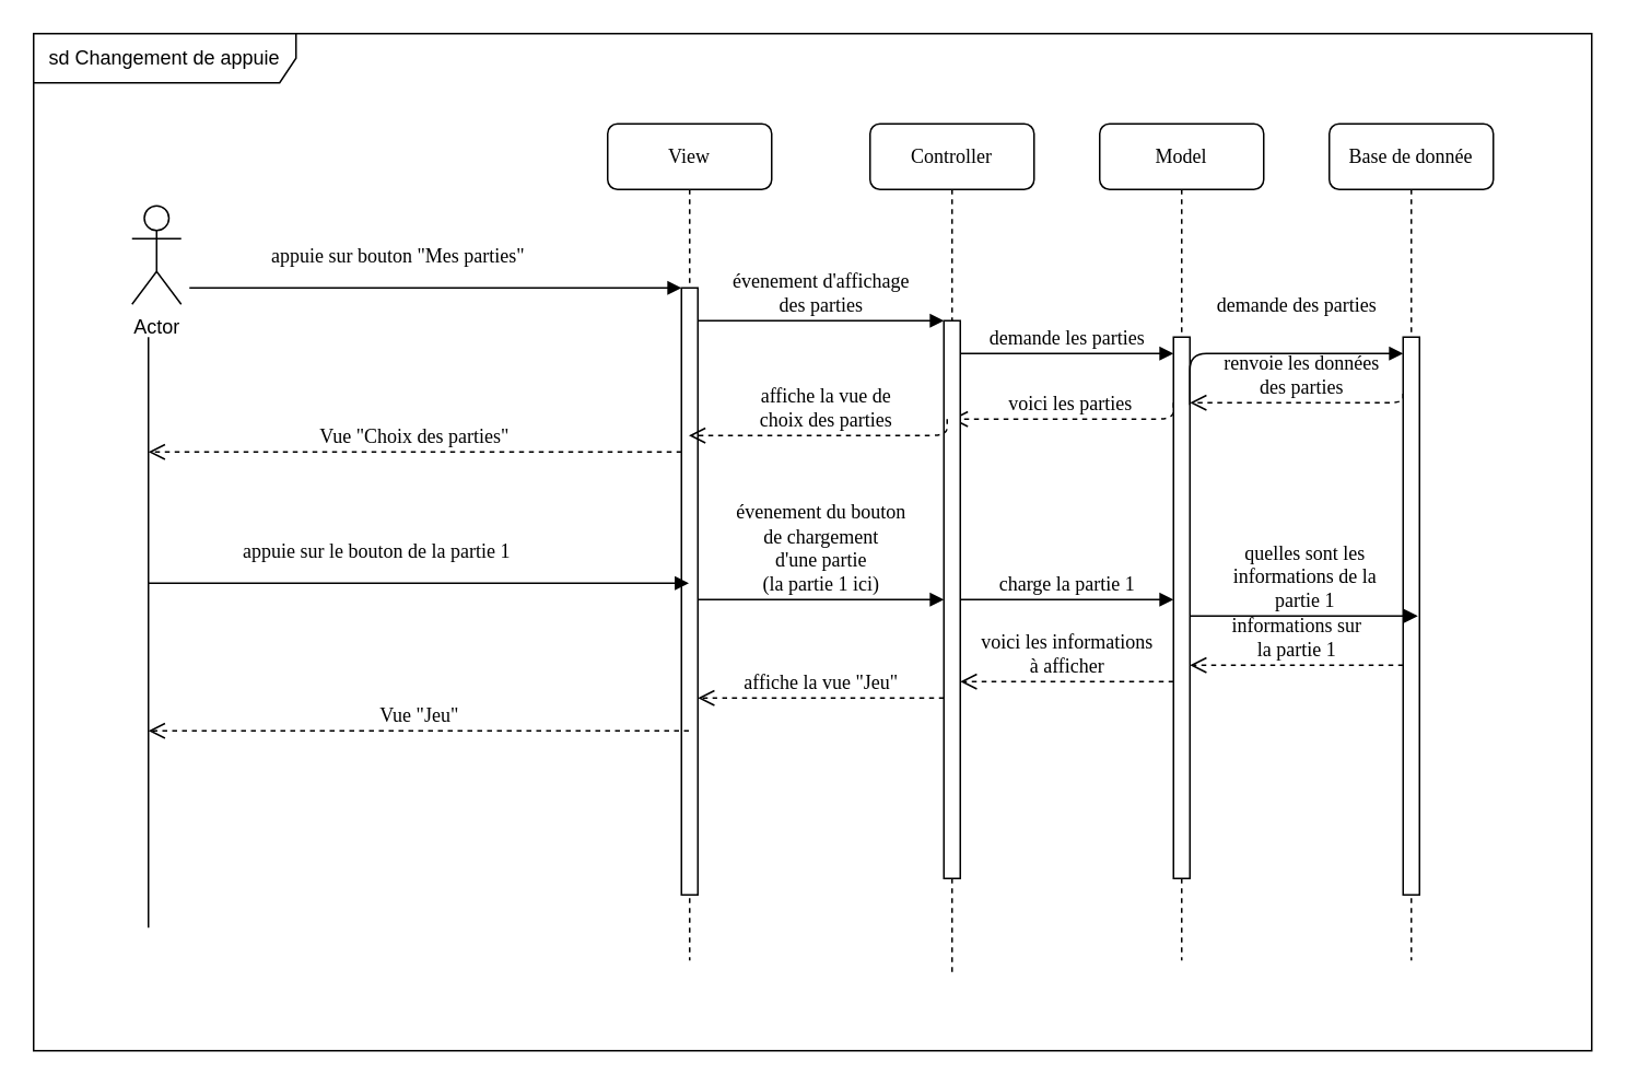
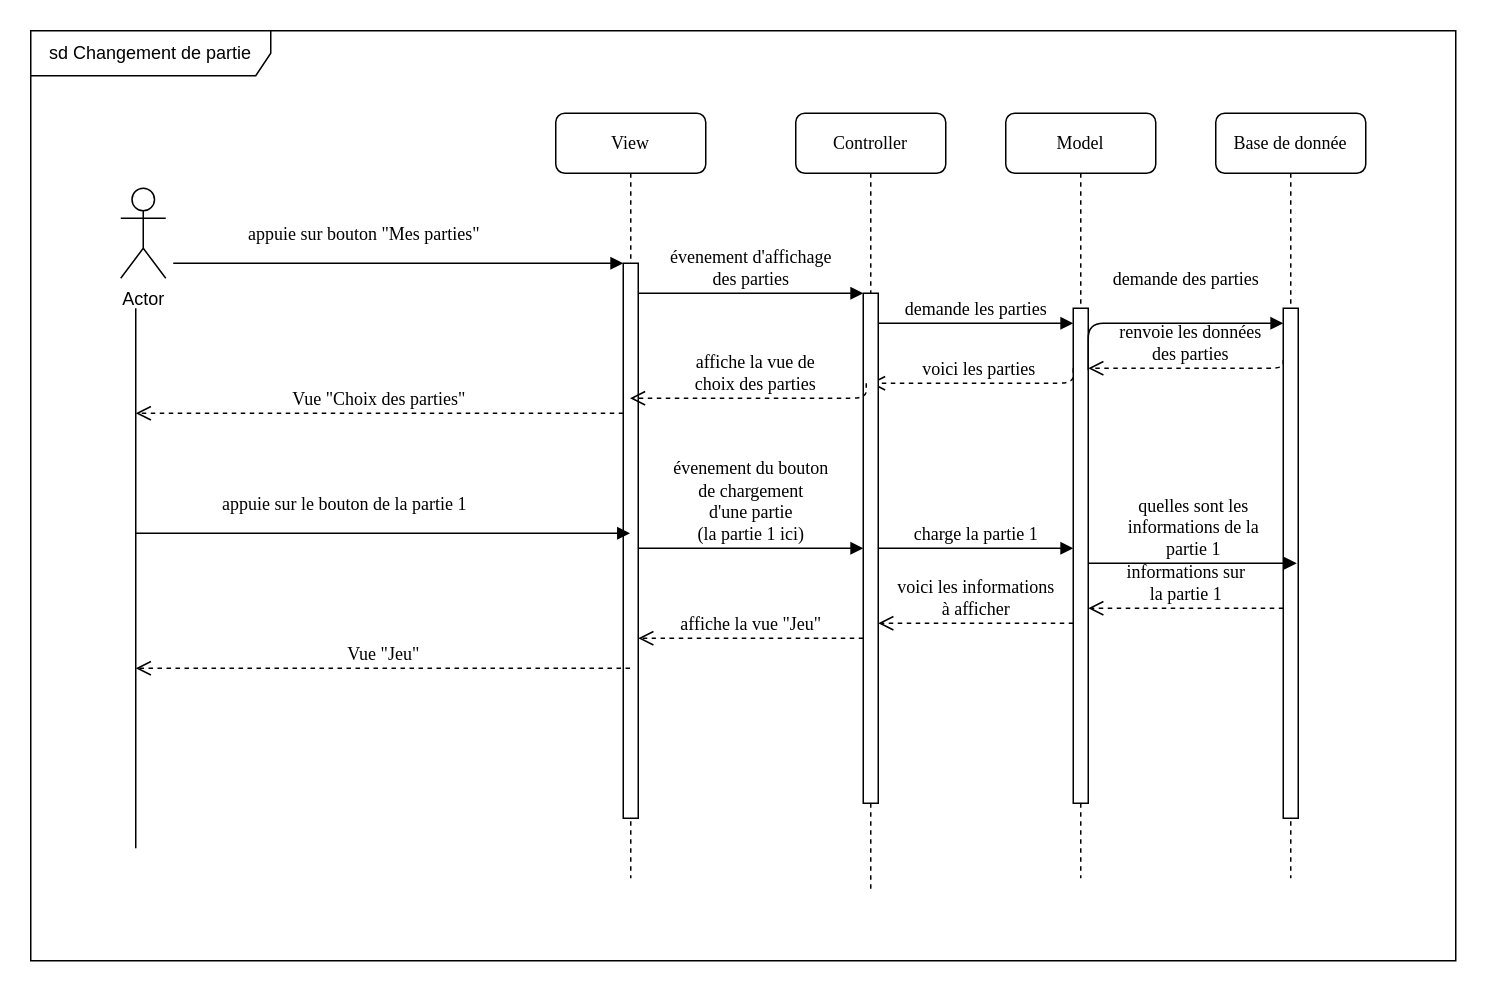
  <mxCell id="0" />
  <mxCell id="1" parent="0" />
  <mxCell id="2" value="View" style="shape=umlLifeline;perimeter=lifelinePerimeter;whiteSpace=wrap;html=1;container=1;collapsible=0;recursiveResize=0;outlineConnect=0;rounded=1;shadow=0;comic=0;labelBackgroundColor=none;strokeWidth=1;fontFamily=Verdana;fontSize=12;align=center;" parent="1" vertex="1"><mxGeometry x="370" y="75" width="100" height="510" as="geometry" /></mxCell>
  <mxCell id="3" value="" style="html=1;points=[];perimeter=orthogonalPerimeter;rounded=0;shadow=0;comic=0;labelBackgroundColor=none;strokeWidth=1;fontFamily=Verdana;fontSize=12;align=center;" parent="2" vertex="1"><mxGeometry x="45" y="100" width="10" height="370" as="geometry" /></mxCell>
  <mxCell id="4" value="voici les parties" style="html=1;verticalAlign=bottom;endArrow=open;dashed=1;endSize=8;labelBackgroundColor=none;fontFamily=Verdana;fontSize=12;edgeStyle=elbowEdgeStyle;elbow=vertical;" parent="2" target="6" edge="1"><mxGeometry relative="1" as="geometry"><mxPoint x="-374.5" y="170" as="targetPoint" /><Array as="points"><mxPoint x="300" y="180" /><mxPoint x="205.5" y="170" /><mxPoint x="65.5" y="170" /></Array><mxPoint x="345" y="170" as="sourcePoint" /></mxGeometry></mxCell>
  <mxCell id="5" value="&lt;div&gt;évenement du bouton&lt;/div&gt;&lt;div&gt; de chargement&lt;/div&gt;&lt;div&gt; d'une partie &lt;br&gt;&lt;/div&gt;&lt;div&gt;(la partie 1 ici)&lt;br&gt;&lt;/div&gt;" style="html=1;verticalAlign=bottom;endArrow=block;entryX=0;entryY=0;labelBackgroundColor=none;fontFamily=Verdana;fontSize=12;edgeStyle=elbowEdgeStyle;elbow=vertical;" parent="2" edge="1"><mxGeometry relative="1" as="geometry"><mxPoint x="55" y="290" as="sourcePoint" /><mxPoint x="205" y="290" as="targetPoint" /></mxGeometry></mxCell>
  <mxCell id="6" value="Controller" style="shape=umlLifeline;perimeter=lifelinePerimeter;whiteSpace=wrap;html=1;container=1;collapsible=0;recursiveResize=0;outlineConnect=0;rounded=1;shadow=0;comic=0;labelBackgroundColor=none;strokeWidth=1;fontFamily=Verdana;fontSize=12;align=center;" parent="1" vertex="1"><mxGeometry x="530" y="75" width="100" height="520" as="geometry" /></mxCell>
  <mxCell id="7" value="" style="html=1;points=[];perimeter=orthogonalPerimeter;rounded=0;shadow=0;comic=0;labelBackgroundColor=none;strokeWidth=1;fontFamily=Verdana;fontSize=12;align=center;" parent="6" vertex="1"><mxGeometry x="45" y="120" width="10" height="340" as="geometry" /></mxCell>
  <mxCell id="8" value="Model" style="shape=umlLifeline;perimeter=lifelinePerimeter;whiteSpace=wrap;html=1;container=1;collapsible=0;recursiveResize=0;outlineConnect=0;rounded=1;shadow=0;comic=0;labelBackgroundColor=none;strokeWidth=1;fontFamily=Verdana;fontSize=12;align=center;" parent="1" vertex="1"><mxGeometry x="670" y="75" width="100" height="510" as="geometry" /></mxCell>
  <mxCell id="9" value="" style="html=1;points=[];perimeter=orthogonalPerimeter;rounded=0;shadow=0;comic=0;labelBackgroundColor=none;strokeWidth=1;fontFamily=Verdana;fontSize=12;align=center;" parent="8" vertex="1"><mxGeometry x="45" y="130" width="10" height="330" as="geometry" /></mxCell>
  <mxCell id="10" value="&lt;div&gt;informations sur &lt;br&gt;&lt;/div&gt;&lt;div&gt;la partie 1&lt;br&gt;&lt;/div&gt;" style="html=1;verticalAlign=bottom;endArrow=open;dashed=1;endSize=8;labelBackgroundColor=none;fontFamily=Verdana;fontSize=12;edgeStyle=elbowEdgeStyle;elbow=vertical;" parent="8" target="9" edge="1"><mxGeometry relative="1" as="geometry"><mxPoint x="24.5" y="330" as="targetPoint" /><Array as="points"><mxPoint x="45" y="330" /><mxPoint x="-95" y="330" /></Array><mxPoint x="185" y="330" as="sourcePoint" /></mxGeometry></mxCell>
  <mxCell id="11" value="demande les parties" style="html=1;verticalAlign=bottom;endArrow=block;labelBackgroundColor=none;fontFamily=Verdana;fontSize=12;edgeStyle=elbowEdgeStyle;elbow=vertical;" parent="1" source="7" edge="1"><mxGeometry relative="1" as="geometry"><mxPoint x="640" y="215" as="sourcePoint" /><Array as="points"><mxPoint x="590" y="215" /></Array><mxPoint x="715" y="215" as="targetPoint" /></mxGeometry></mxCell>
  <mxCell id="12" value="appuie sur bouton &quot;Mes parties&quot;" style="html=1;verticalAlign=bottom;endArrow=block;entryX=0;entryY=0;labelBackgroundColor=none;fontFamily=Verdana;fontSize=12;edgeStyle=elbowEdgeStyle;elbow=vertical;" parent="1" target="3" edge="1"><mxGeometry x="-0.154" y="10" relative="1" as="geometry"><mxPoint x="115" y="175" as="sourcePoint" /><mxPoint as="offset" /></mxGeometry></mxCell>
  <mxCell id="13" value="&lt;div&gt;évenement d'affichage&lt;/div&gt;&lt;div&gt; des parties&lt;/div&gt;" style="html=1;verticalAlign=bottom;endArrow=block;entryX=0;entryY=0;labelBackgroundColor=none;fontFamily=Verdana;fontSize=12;edgeStyle=elbowEdgeStyle;elbow=vertical;" parent="1" source="3" target="7" edge="1"><mxGeometry relative="1" as="geometry"><mxPoint x="500" y="195" as="sourcePoint" /></mxGeometry></mxCell>
  <mxCell id="14" value="Actor" style="shape=umlActor;verticalLabelPosition=bottom;verticalAlign=top;html=1;outlineConnect=0;" parent="1" vertex="1"><mxGeometry x="80" y="125" width="30" height="60" as="geometry" /></mxCell>
  <mxCell id="15" value="" style="endArrow=none;html=1;rounded=0;" parent="1" edge="1"><mxGeometry width="50" height="50" relative="1" as="geometry"><mxPoint x="90" y="565" as="sourcePoint" /><mxPoint x="90" y="205" as="targetPoint" /></mxGeometry></mxCell>
  <mxCell id="16" value="&lt;div&gt;affiche la vue de&lt;/div&gt;&lt;div&gt;choix des parties&lt;br&gt;&lt;/div&gt;" style="html=1;verticalAlign=bottom;endArrow=open;dashed=1;endSize=8;labelBackgroundColor=none;fontFamily=Verdana;fontSize=12;edgeStyle=elbowEdgeStyle;elbow=vertical;" parent="1" target="2" edge="1"><mxGeometry relative="1" as="geometry"><mxPoint x="444" y="255" as="targetPoint" /><Array as="points"><mxPoint x="530" y="265" /><mxPoint x="440" y="255" /><mxPoint x="300" y="255" /></Array><mxPoint x="577" y="255" as="sourcePoint" /></mxGeometry></mxCell>
  <mxCell id="17" value="Vue &quot;Choix des parties&quot;" style="html=1;verticalAlign=bottom;endArrow=open;dashed=1;endSize=8;labelBackgroundColor=none;fontFamily=Verdana;fontSize=12;edgeStyle=elbowEdgeStyle;elbow=vertical;" parent="1" source="3" edge="1"><mxGeometry relative="1" as="geometry"><mxPoint x="90" y="275" as="targetPoint" /><Array as="points"><mxPoint x="360" y="275" /><mxPoint x="220" y="275" /></Array><mxPoint x="507" y="285" as="sourcePoint" /></mxGeometry></mxCell>
  <mxCell id="18" value="Base de donnée" style="shape=umlLifeline;perimeter=lifelinePerimeter;whiteSpace=wrap;html=1;container=1;collapsible=0;recursiveResize=0;outlineConnect=0;rounded=1;shadow=0;comic=0;labelBackgroundColor=none;strokeWidth=1;fontFamily=Verdana;fontSize=12;align=center;" parent="1" vertex="1"><mxGeometry x="810" y="75" width="100" height="510" as="geometry" /></mxCell>
  <mxCell id="19" value="" style="html=1;points=[];perimeter=orthogonalPerimeter;rounded=0;shadow=0;comic=0;labelBackgroundColor=none;strokeWidth=1;fontFamily=Verdana;fontSize=12;align=center;" parent="18" vertex="1"><mxGeometry x="45" y="130" width="10" height="340" as="geometry" /></mxCell>
  <mxCell id="20" value="&lt;div&gt;renvoie les données&lt;/div&gt;&lt;div&gt; des parties&lt;/div&gt;" style="html=1;verticalAlign=bottom;endArrow=open;dashed=1;endSize=8;labelBackgroundColor=none;fontFamily=Verdana;fontSize=12;edgeStyle=elbowEdgeStyle;elbow=vertical;" parent="18" edge="1"><mxGeometry relative="1" as="geometry"><mxPoint x="-85" y="170" as="targetPoint" /><Array as="points"><mxPoint x="-60" y="170" /><mxPoint x="-50" y="180" /><mxPoint x="-94.5" y="164.5" /><mxPoint x="-234.5" y="164.5" /></Array><mxPoint x="45" y="164.5" as="sourcePoint" /></mxGeometry></mxCell>
  <mxCell id="21" value="demande des parties" style="html=1;verticalAlign=bottom;endArrow=block;labelBackgroundColor=none;fontFamily=Verdana;fontSize=12;edgeStyle=elbowEdgeStyle;elbow=vertical;exitX=1;exitY=0.125;exitDx=0;exitDy=0;exitPerimeter=0;" parent="1" source="9" target="19" edge="1"><mxGeometry x="0.185" y="20" relative="1" as="geometry"><mxPoint x="730" y="225" as="sourcePoint" /><Array as="points"><mxPoint x="780" y="215" /><mxPoint x="770" y="225" /></Array><mxPoint x="860" y="225" as="targetPoint" /><mxPoint as="offset" /></mxGeometry></mxCell>
  <mxCell id="22" value="appuie sur le bouton de la partie 1" style="html=1;verticalAlign=bottom;endArrow=block;labelBackgroundColor=none;fontFamily=Verdana;fontSize=12;edgeStyle=elbowEdgeStyle;elbow=vertical;" parent="1" target="2" edge="1"><mxGeometry x="-0.154" y="10" relative="1" as="geometry"><mxPoint x="90" y="355" as="sourcePoint" /><mxPoint x="480" y="355" as="targetPoint" /><mxPoint as="offset" /></mxGeometry></mxCell>
  <mxCell id="23" value="charge la partie 1" style="html=1;verticalAlign=bottom;endArrow=block;labelBackgroundColor=none;fontFamily=Verdana;fontSize=12;edgeStyle=elbowEdgeStyle;elbow=vertical;" parent="1" source="7" target="9" edge="1"><mxGeometry relative="1" as="geometry"><mxPoint x="575" y="374.5" as="sourcePoint" /><mxPoint x="725" y="374.5" as="targetPoint" /><Array as="points"><mxPoint x="720" y="375" /></Array></mxGeometry></mxCell>
  <mxCell id="24" value="&lt;div&gt;quelles sont les&lt;/div&gt;&lt;div&gt; informations de la &lt;br&gt;&lt;/div&gt;&lt;div&gt;partie 1&lt;/div&gt;" style="html=1;verticalAlign=bottom;endArrow=block;labelBackgroundColor=none;fontFamily=Verdana;fontSize=12;edgeStyle=elbowEdgeStyle;elbow=vertical;entryX=0.9;entryY=0.5;entryDx=0;entryDy=0;entryPerimeter=0;" parent="1" source="9" target="19" edge="1"><mxGeometry relative="1" as="geometry"><mxPoint x="720" y="365" as="sourcePoint" /><mxPoint x="850" y="365" as="targetPoint" /><Array as="points"><mxPoint x="855" y="375" /></Array></mxGeometry></mxCell>
  <mxCell id="25" value="&lt;div&gt;voici les informations &lt;br&gt;&lt;/div&gt;&lt;div&gt;à afficher&lt;/div&gt;" style="html=1;verticalAlign=bottom;endArrow=open;dashed=1;endSize=8;labelBackgroundColor=none;fontFamily=Verdana;fontSize=12;edgeStyle=elbowEdgeStyle;elbow=vertical;" parent="1" source="9" target="7" edge="1"><mxGeometry relative="1" as="geometry"><mxPoint x="579.5" y="395" as="targetPoint" /><Array as="points"><mxPoint x="660" y="415" /><mxPoint x="620" y="405" /><mxPoint x="575.5" y="395" /><mxPoint x="435.5" y="395" /></Array><mxPoint x="715" y="395" as="sourcePoint" /></mxGeometry></mxCell>
  <mxCell id="26" value="affiche la vue &quot;Jeu&quot;" style="html=1;verticalAlign=bottom;endArrow=open;dashed=1;endSize=8;labelBackgroundColor=none;fontFamily=Verdana;fontSize=12;edgeStyle=elbowEdgeStyle;elbow=vertical;" parent="1" source="7" target="3" edge="1"><mxGeometry relative="1" as="geometry"><mxPoint x="425" y="419.91" as="targetPoint" /><Array as="points"><mxPoint x="440" y="425" /><mxPoint x="275.5" y="419.91" /></Array><mxPoint x="556" y="419" as="sourcePoint" /></mxGeometry></mxCell>
  <mxCell id="27" value="Vue &quot;Jeu&quot;" style="html=1;verticalAlign=bottom;endArrow=open;dashed=1;endSize=8;labelBackgroundColor=none;fontFamily=Verdana;fontSize=12;edgeStyle=elbowEdgeStyle;elbow=vertical;" parent="1" source="2" edge="1"><mxGeometry relative="1" as="geometry"><mxPoint x="90" y="445" as="targetPoint" /><Array as="points"><mxPoint x="335" y="445" /><mxPoint x="170.5" y="439.91" /></Array><mxPoint x="470" y="445" as="sourcePoint" /></mxGeometry></mxCell>
- <mxCell id="28" value="sd Changement de appuie" style="shape=umlFrame;whiteSpace=wrap;html=1;width=160;height=30;" parent="1" vertex="1"><mxGeometry x="20" y="20" width="950" height="620" as="geometry" /></mxCell>
+ <mxCell id="28" value="sd Changement de partie" style="shape=umlFrame;whiteSpace=wrap;html=1;width=160;height=30;" parent="1" vertex="1"><mxGeometry x="20" y="20" width="950" height="620" as="geometry" /></mxCell>
